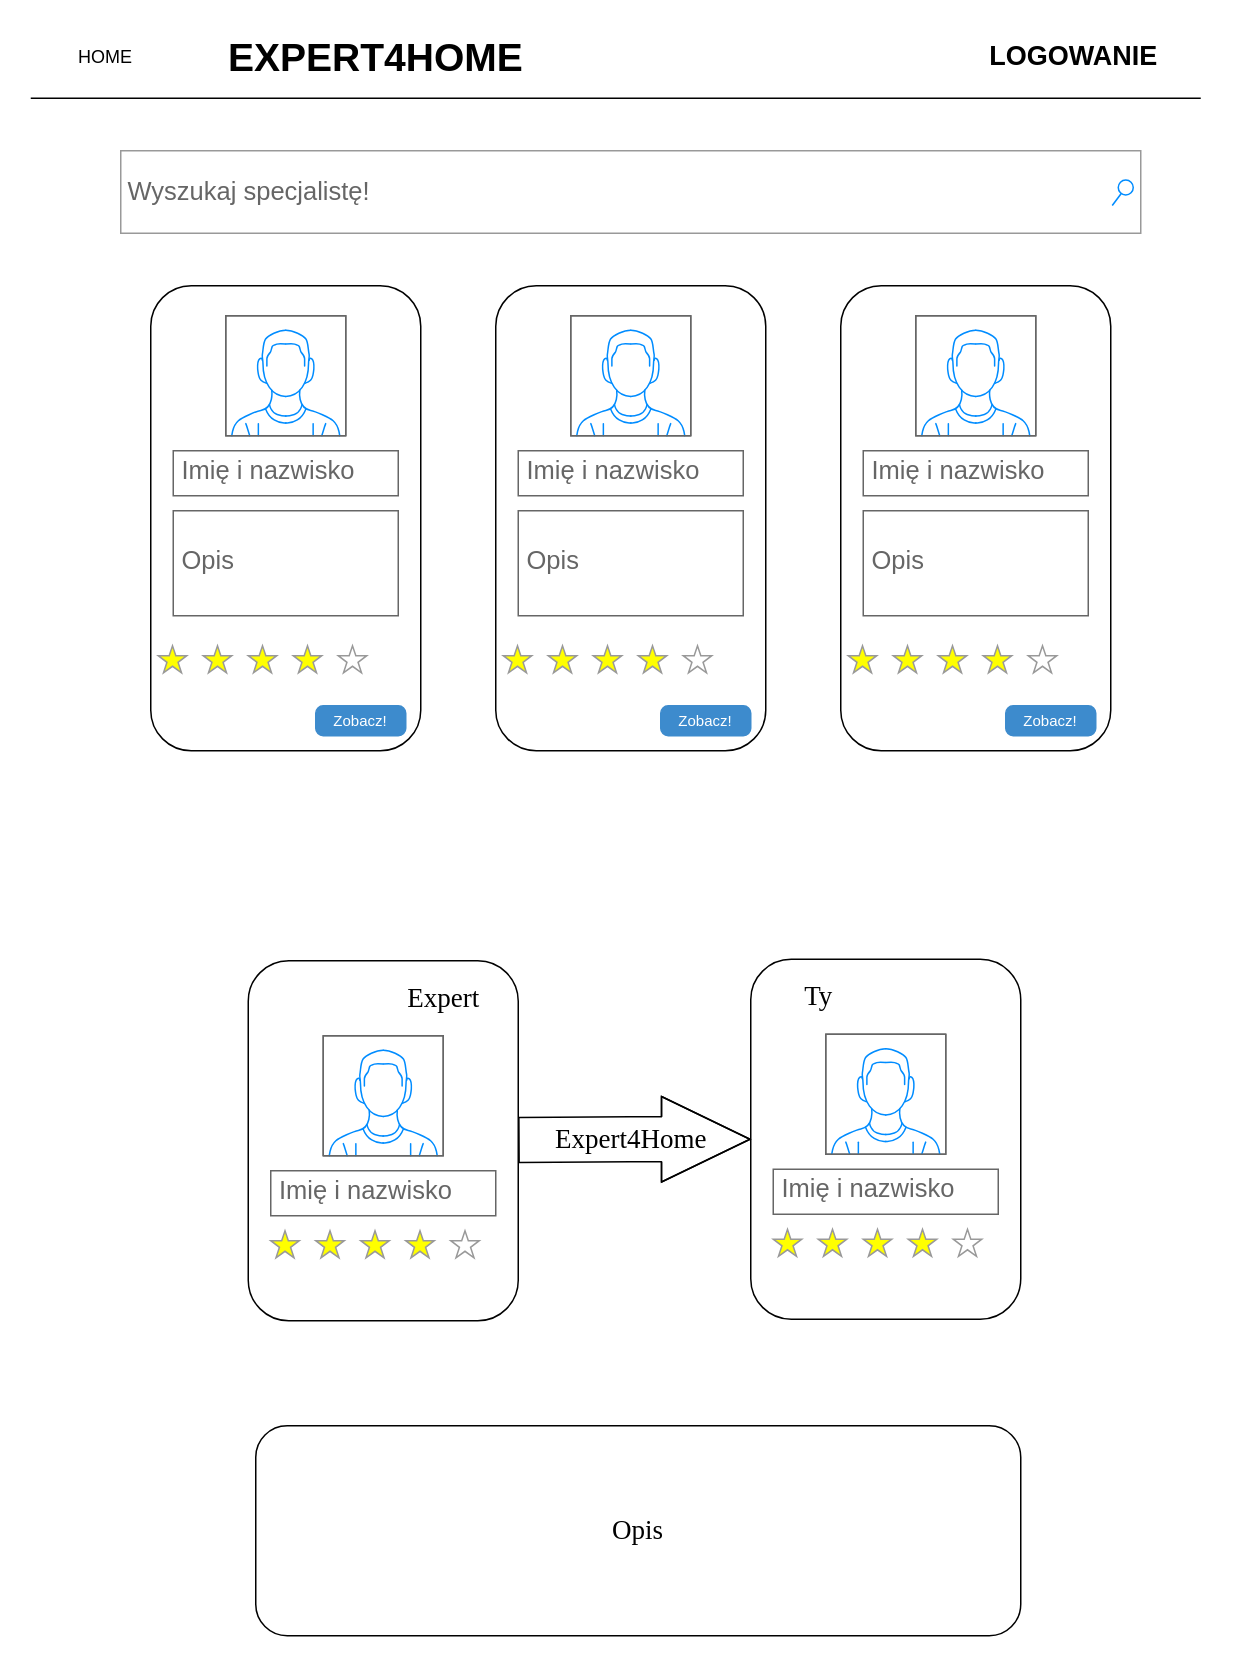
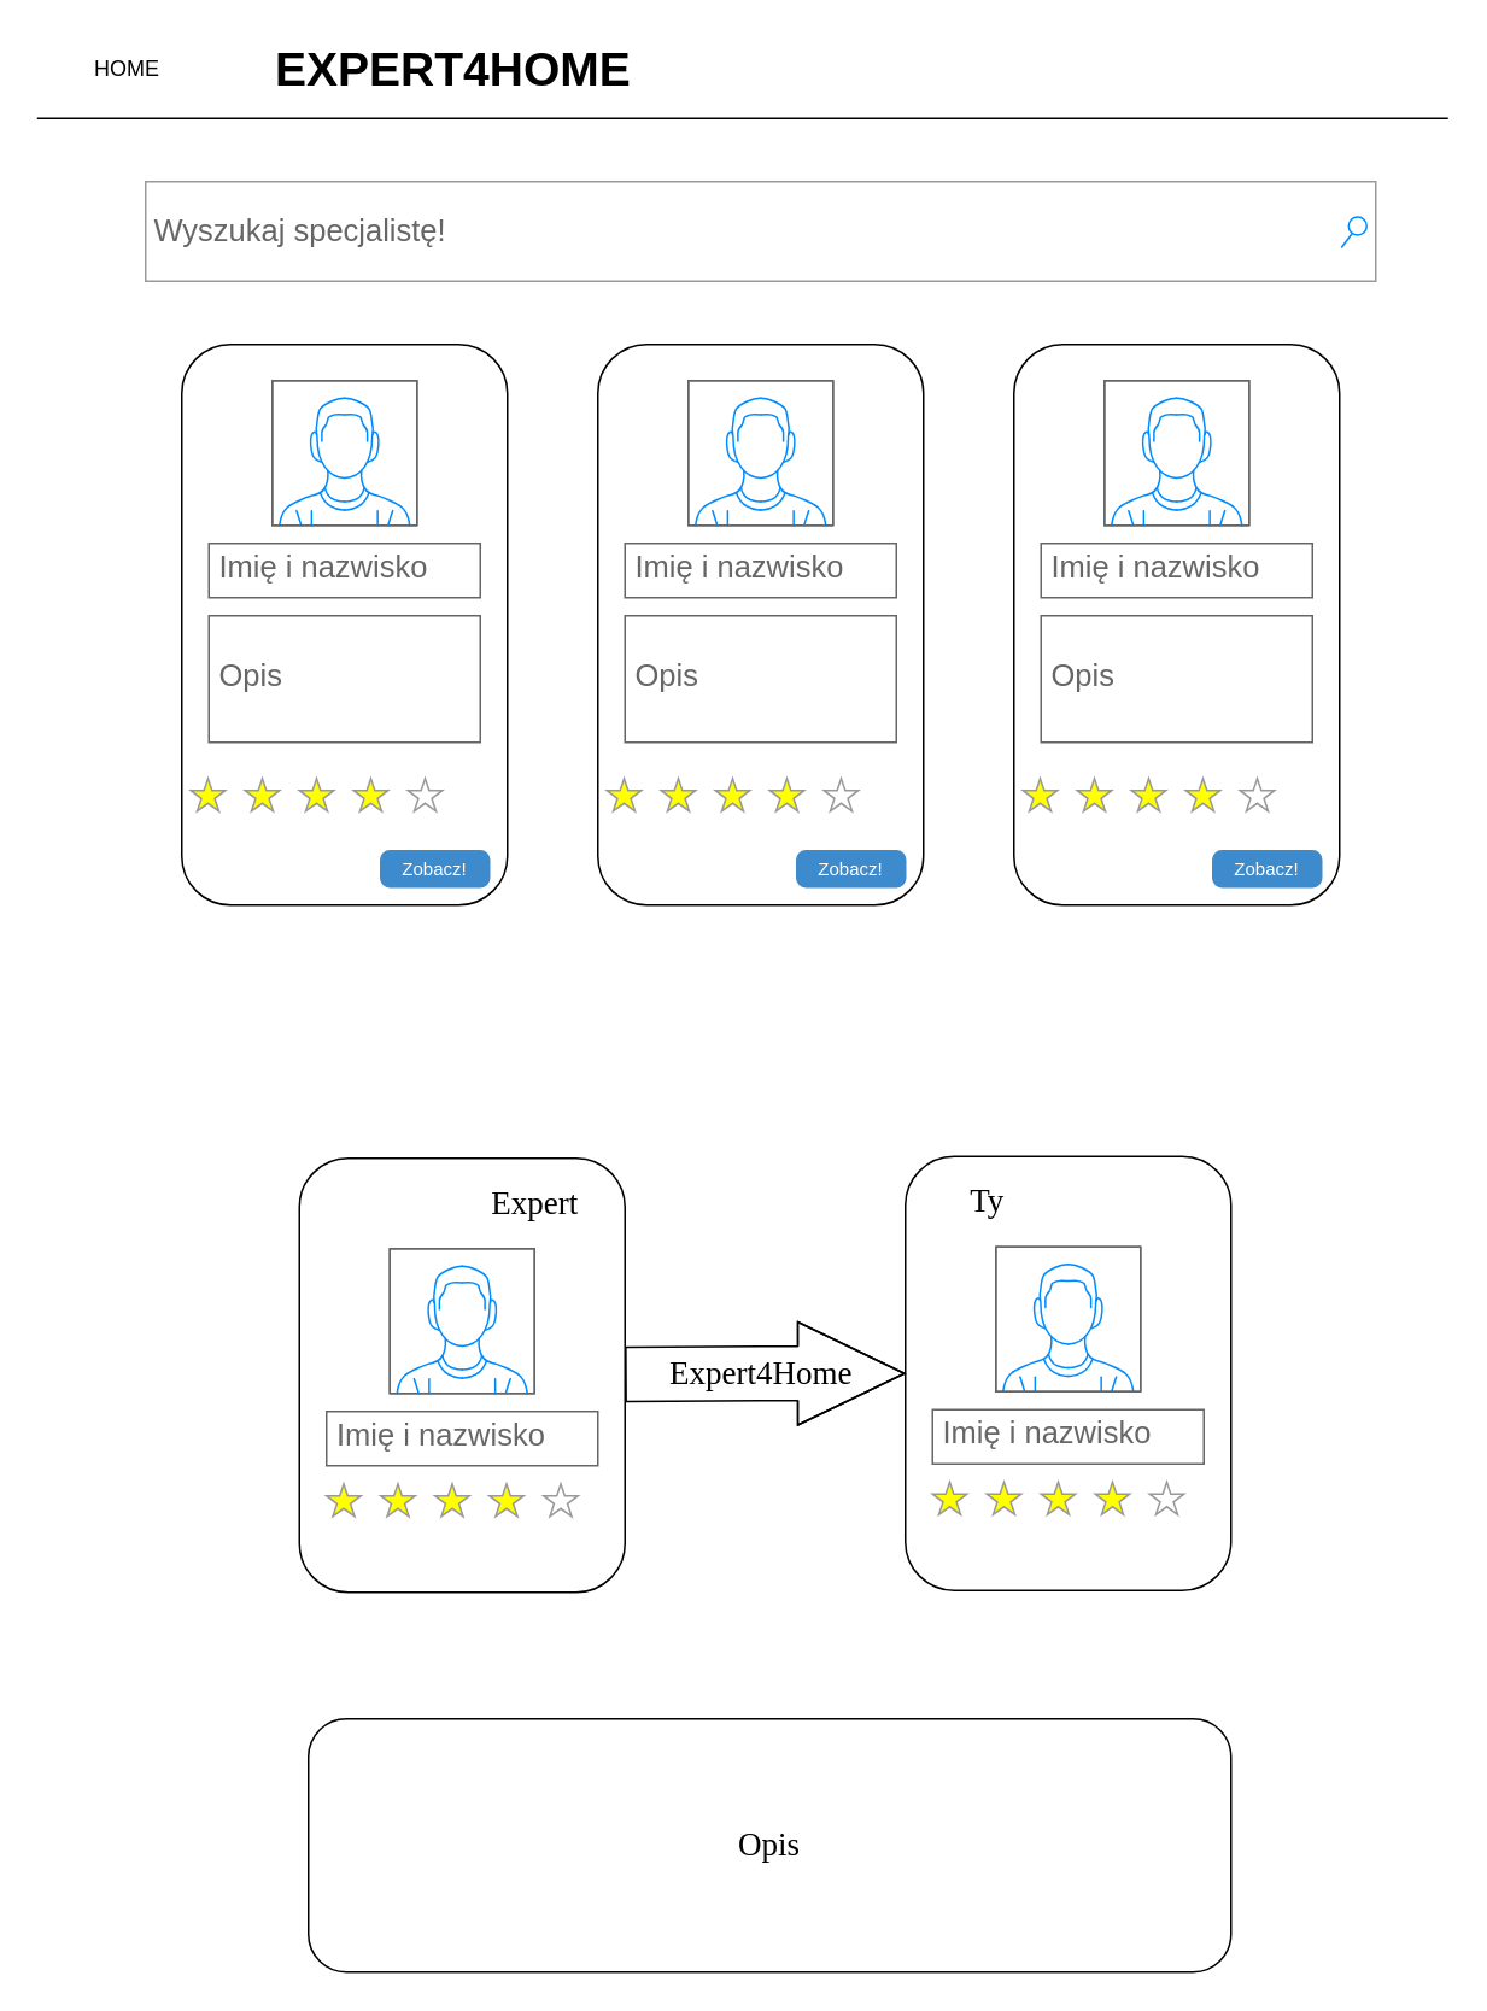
  <mxCell id="0" />
  <mxCell id="1" parent="0" />
  <mxCell id="2" value="EXPERT4HOME" style="text;spacingTop=-5;fontSize=26;fontStyle=1;" parent="1" vertex="1"><mxGeometry x="150" y="20" width="230" height="20" as="geometry" /></mxCell>
  <mxCell id="3" value="" style="line;strokeWidth=1" parent="1" vertex="1"><mxGeometry x="20" y="60" width="780" height="10" as="geometry" /></mxCell>
  <mxCell id="4" value="HOME" style="text;spacingTop=-5;align=center" parent="1" vertex="1"><mxGeometry x="30" y="29" width="80" height="16" as="geometry" /></mxCell>
- <mxCell id="5" value="LOGOWANIE" style="text;html=1;align=center;verticalAlign=middle;resizable=0;points=[];autosize=1;fontStyle=1;fontSize=18;" vertex="1" parent="1"><mxGeometry x="650" y="22" width="130" height="30" as="geometry" /></mxCell>
  <mxCell id="6" value="Wyszukaj specjalistę!" style="strokeWidth=1;shadow=0;dashed=0;align=center;html=1;shape=mxgraph.mockup.forms.searchBox;strokeColor=#999999;mainText=;strokeColor2=#008cff;fontColor=#666666;fontSize=17;align=left;spacingLeft=3;" vertex="1" parent="1"><mxGeometry x="80" y="100" width="680" height="55" as="geometry" /></mxCell>
  <mxCell id="7" value="" style="rounded=1;whiteSpace=wrap;html=1;fontSize=18;" vertex="1" parent="1"><mxGeometry x="100" y="190" width="180" height="310" as="geometry" /></mxCell>
  <mxCell id="8" value="" style="verticalLabelPosition=bottom;shadow=0;dashed=0;align=center;html=1;verticalAlign=top;strokeWidth=1;shape=mxgraph.mockup.containers.userMale;strokeColor=#666666;strokeColor2=#008cff;fontSize=18;" vertex="1" parent="1"><mxGeometry x="150" y="210" width="80" height="80" as="geometry" /></mxCell>
  <mxCell id="9" value="Imię i nazwisko" style="strokeWidth=1;shadow=0;dashed=0;align=center;html=1;shape=mxgraph.mockup.text.textBox;fontColor=#666666;align=left;fontSize=17;spacingLeft=4;spacingTop=-3;strokeColor=#666666;mainText=" vertex="1" parent="1"><mxGeometry x="115" y="300" width="150" height="30" as="geometry" /></mxCell>
  <mxCell id="10" value="Opis" style="strokeWidth=1;shadow=0;dashed=0;align=center;html=1;shape=mxgraph.mockup.text.textBox;fontColor=#666666;align=left;fontSize=17;spacingLeft=4;spacingTop=-3;strokeColor=#666666;mainText=" vertex="1" parent="1"><mxGeometry x="115" y="340" width="150" height="70" as="geometry" /></mxCell>
  <mxCell id="11" value="Zobacz!" style="html=1;shadow=0;dashed=0;shape=mxgraph.bootstrap.rrect;rSize=5;fillColor=#3D8BCD;align=center;strokeColor=#3D8BCD;fontColor=#ffffff;fontSize=10;whiteSpace=wrap;" vertex="1" parent="1"><mxGeometry x="210" y="470" width="60" height="20" as="geometry" /></mxCell>
  <mxCell id="12" value="" style="verticalLabelPosition=bottom;shadow=0;dashed=0;align=center;html=1;verticalAlign=top;strokeWidth=1;shape=mxgraph.mockup.misc.rating;strokeColor=#999999;fillColor=#ffff00;emptyFillColor=#ffffff;grade=4;ratingScale=5;ratingStyle=star;fontSize=18;" vertex="1" parent="1"><mxGeometry x="105" y="430" width="185" height="20" as="geometry" /></mxCell>
  <mxCell id="13" value="" style="rounded=1;whiteSpace=wrap;html=1;fontSize=18;" vertex="1" parent="1"><mxGeometry x="560" y="190" width="180" height="310" as="geometry" /></mxCell>
  <mxCell id="14" value="" style="verticalLabelPosition=bottom;shadow=0;dashed=0;align=center;html=1;verticalAlign=top;strokeWidth=1;shape=mxgraph.mockup.containers.userMale;strokeColor=#666666;strokeColor2=#008cff;fontSize=18;" vertex="1" parent="1"><mxGeometry x="610" y="210" width="80" height="80" as="geometry" /></mxCell>
  <mxCell id="15" value="Imię i nazwisko" style="strokeWidth=1;shadow=0;dashed=0;align=center;html=1;shape=mxgraph.mockup.text.textBox;fontColor=#666666;align=left;fontSize=17;spacingLeft=4;spacingTop=-3;strokeColor=#666666;mainText=" vertex="1" parent="1"><mxGeometry x="575" y="300" width="150" height="30" as="geometry" /></mxCell>
  <mxCell id="16" value="Opis" style="strokeWidth=1;shadow=0;dashed=0;align=center;html=1;shape=mxgraph.mockup.text.textBox;fontColor=#666666;align=left;fontSize=17;spacingLeft=4;spacingTop=-3;strokeColor=#666666;mainText=" vertex="1" parent="1"><mxGeometry x="575" y="340" width="150" height="70" as="geometry" /></mxCell>
  <mxCell id="17" value="Zobacz!" style="html=1;shadow=0;dashed=0;shape=mxgraph.bootstrap.rrect;rSize=5;fillColor=#3D8BCD;align=center;strokeColor=#3D8BCD;fontColor=#ffffff;fontSize=10;whiteSpace=wrap;" vertex="1" parent="1"><mxGeometry x="670" y="470" width="60" height="20" as="geometry" /></mxCell>
  <mxCell id="18" value="" style="verticalLabelPosition=bottom;shadow=0;dashed=0;align=center;html=1;verticalAlign=top;strokeWidth=1;shape=mxgraph.mockup.misc.rating;strokeColor=#999999;fillColor=#ffff00;emptyFillColor=#ffffff;grade=4;ratingScale=5;ratingStyle=star;fontSize=18;" vertex="1" parent="1"><mxGeometry x="565" y="430" width="185" height="20" as="geometry" /></mxCell>
  <mxCell id="19" value="" style="rounded=1;whiteSpace=wrap;html=1;fontSize=18;" vertex="1" parent="1"><mxGeometry x="330" y="190" width="180" height="310" as="geometry" /></mxCell>
  <mxCell id="20" value="" style="verticalLabelPosition=bottom;shadow=0;dashed=0;align=center;html=1;verticalAlign=top;strokeWidth=1;shape=mxgraph.mockup.containers.userMale;strokeColor=#666666;strokeColor2=#008cff;fontSize=18;" vertex="1" parent="1"><mxGeometry x="380" y="210" width="80" height="80" as="geometry" /></mxCell>
  <mxCell id="21" value="Imię i nazwisko" style="strokeWidth=1;shadow=0;dashed=0;align=center;html=1;shape=mxgraph.mockup.text.textBox;fontColor=#666666;align=left;fontSize=17;spacingLeft=4;spacingTop=-3;strokeColor=#666666;mainText=" vertex="1" parent="1"><mxGeometry x="345" y="300" width="150" height="30" as="geometry" /></mxCell>
  <mxCell id="22" value="Opis" style="strokeWidth=1;shadow=0;dashed=0;align=center;html=1;shape=mxgraph.mockup.text.textBox;fontColor=#666666;align=left;fontSize=17;spacingLeft=4;spacingTop=-3;strokeColor=#666666;mainText=" vertex="1" parent="1"><mxGeometry x="345" y="340" width="150" height="70" as="geometry" /></mxCell>
  <mxCell id="23" value="Zobacz!" style="html=1;shadow=0;dashed=0;shape=mxgraph.bootstrap.rrect;rSize=5;fillColor=#3D8BCD;align=center;strokeColor=#3D8BCD;fontColor=#ffffff;fontSize=10;whiteSpace=wrap;" vertex="1" parent="1"><mxGeometry x="440" y="470" width="60" height="20" as="geometry" /></mxCell>
  <mxCell id="24" value="" style="verticalLabelPosition=bottom;shadow=0;dashed=0;align=center;html=1;verticalAlign=top;strokeWidth=1;shape=mxgraph.mockup.misc.rating;strokeColor=#999999;fillColor=#ffff00;emptyFillColor=#ffffff;grade=4;ratingScale=5;ratingStyle=star;fontSize=18;" vertex="1" parent="1"><mxGeometry x="335" y="430" width="185" height="20" as="geometry" /></mxCell>
  <mxCell id="25" value="" style="rounded=1;whiteSpace=wrap;html=1;fontSize=18;" vertex="1" parent="1"><mxGeometry x="165" y="640" width="180" height="240" as="geometry" /></mxCell>
  <mxCell id="26" value="" style="verticalLabelPosition=bottom;shadow=0;dashed=0;align=center;html=1;verticalAlign=top;strokeWidth=1;shape=mxgraph.mockup.containers.userMale;strokeColor=#666666;strokeColor2=#008cff;fontSize=18;" vertex="1" parent="1"><mxGeometry x="215" y="690" width="80" height="80" as="geometry" /></mxCell>
  <mxCell id="27" value="Imię i nazwisko" style="strokeWidth=1;shadow=0;dashed=0;align=center;html=1;shape=mxgraph.mockup.text.textBox;fontColor=#666666;align=left;fontSize=17;spacingLeft=4;spacingTop=-3;strokeColor=#666666;mainText=" vertex="1" parent="1"><mxGeometry x="180" y="780" width="150" height="30" as="geometry" /></mxCell>
  <mxCell id="28" value="" style="verticalLabelPosition=bottom;shadow=0;dashed=0;align=center;html=1;verticalAlign=top;strokeWidth=1;shape=mxgraph.mockup.misc.rating;strokeColor=#999999;fillColor=#ffff00;emptyFillColor=#ffffff;grade=4;ratingScale=5;ratingStyle=star;fontSize=18;" vertex="1" parent="1"><mxGeometry x="180" y="820" width="185" height="20" as="geometry" /></mxCell>
  <mxCell id="29" style="edgeStyle=orthogonalEdgeStyle;rounded=0;orthogonalLoop=1;jettySize=auto;html=1;exitX=0.5;exitY=1;exitDx=0;exitDy=0;fontFamily=Times New Roman;fontSize=18;" edge="1" parent="1" source="25" target="25"><mxGeometry relative="1" as="geometry" /></mxCell>
  <mxCell id="30" value="Expert" style="text;html=1;align=center;verticalAlign=middle;resizable=0;points=[];autosize=1;fontSize=18;fontFamily=Times New Roman;" vertex="1" parent="1"><mxGeometry x="265" y="650" width="60" height="30" as="geometry" /></mxCell>
  <mxCell id="31" value="" style="rounded=1;whiteSpace=wrap;html=1;fontSize=18;" vertex="1" parent="1"><mxGeometry x="500" y="639" width="180" height="240" as="geometry" /></mxCell>
  <mxCell id="32" value="" style="verticalLabelPosition=bottom;shadow=0;dashed=0;align=center;html=1;verticalAlign=top;strokeWidth=1;shape=mxgraph.mockup.containers.userMale;strokeColor=#666666;strokeColor2=#008cff;fontSize=18;" vertex="1" parent="1"><mxGeometry x="550" y="689" width="80" height="80" as="geometry" /></mxCell>
  <mxCell id="33" value="Imię i nazwisko" style="strokeWidth=1;shadow=0;dashed=0;align=center;html=1;shape=mxgraph.mockup.text.textBox;fontColor=#666666;align=left;fontSize=17;spacingLeft=4;spacingTop=-3;strokeColor=#666666;mainText=" vertex="1" parent="1"><mxGeometry x="515" y="779" width="150" height="30" as="geometry" /></mxCell>
  <mxCell id="34" value="" style="verticalLabelPosition=bottom;shadow=0;dashed=0;align=center;html=1;verticalAlign=top;strokeWidth=1;shape=mxgraph.mockup.misc.rating;strokeColor=#999999;fillColor=#ffff00;emptyFillColor=#ffffff;grade=4;ratingScale=5;ratingStyle=star;fontSize=18;" vertex="1" parent="1"><mxGeometry x="515" y="819" width="185" height="20" as="geometry" /></mxCell>
  <mxCell id="35" style="edgeStyle=orthogonalEdgeStyle;rounded=0;orthogonalLoop=1;jettySize=auto;html=1;exitX=0.5;exitY=1;exitDx=0;exitDy=0;fontFamily=Times New Roman;fontSize=18;" edge="1" parent="1" source="31" target="31"><mxGeometry relative="1" as="geometry" /></mxCell>
  <mxCell id="36" value="Ty" style="text;html=1;align=center;verticalAlign=middle;resizable=0;points=[];autosize=1;fontSize=18;fontFamily=Times New Roman;" vertex="1" parent="1"><mxGeometry x="530" y="649" width="30" height="30" as="geometry" /></mxCell>
  <mxCell id="37" value="" style="shape=flexArrow;endArrow=classic;html=1;fontFamily=Times New Roman;fontSize=18;entryX=0;entryY=0.5;entryDx=0;entryDy=0;endWidth=26;endSize=19.33;width=30;" edge="1" parent="1" source="25" target="31"><mxGeometry width="50" height="50" relative="1" as="geometry"><mxPoint x="360" y="780" as="sourcePoint" /><mxPoint x="410" y="730" as="targetPoint" /><Array as="points"><mxPoint x="420" y="759" /></Array></mxGeometry></mxCell>
  <mxCell id="38" value="Expert4Home" style="text;html=1;align=center;verticalAlign=middle;resizable=0;points=[];labelBackgroundColor=#ffffff;fontSize=18;fontFamily=Times New Roman;" vertex="1" connectable="0" parent="37"><mxGeometry x="-0.367" y="5" relative="1" as="geometry"><mxPoint x="26.03" y="4.84" as="offset" /></mxGeometry></mxCell>
  <mxCell id="39" value="Opis" style="rounded=1;whiteSpace=wrap;html=1;fontFamily=Times New Roman;fontSize=18;" vertex="1" parent="1"><mxGeometry x="170" y="950" width="510" height="140" as="geometry" /></mxCell>
